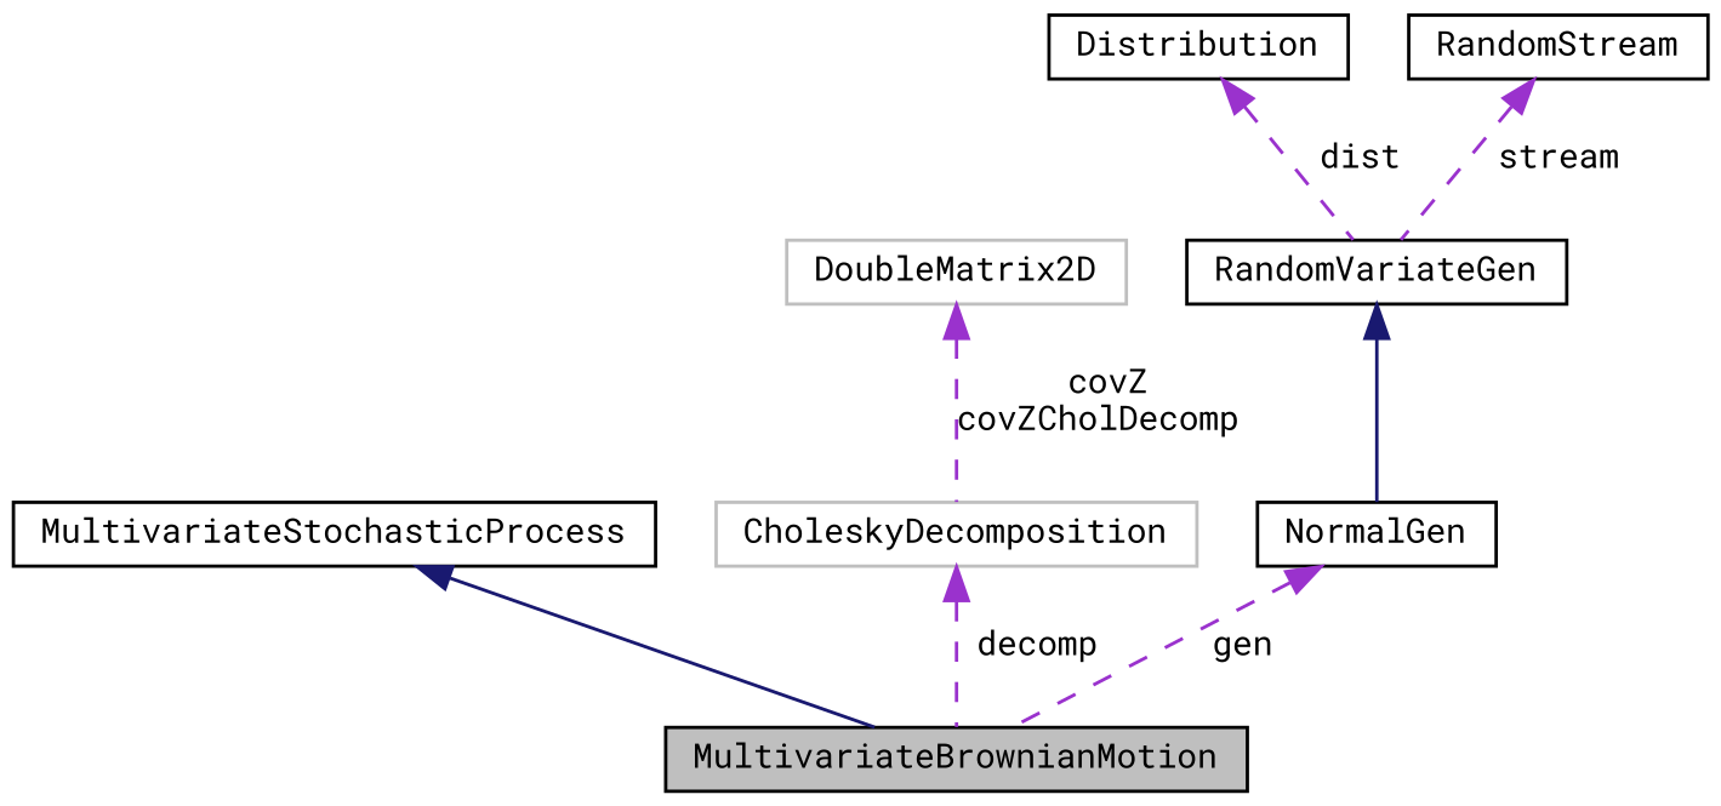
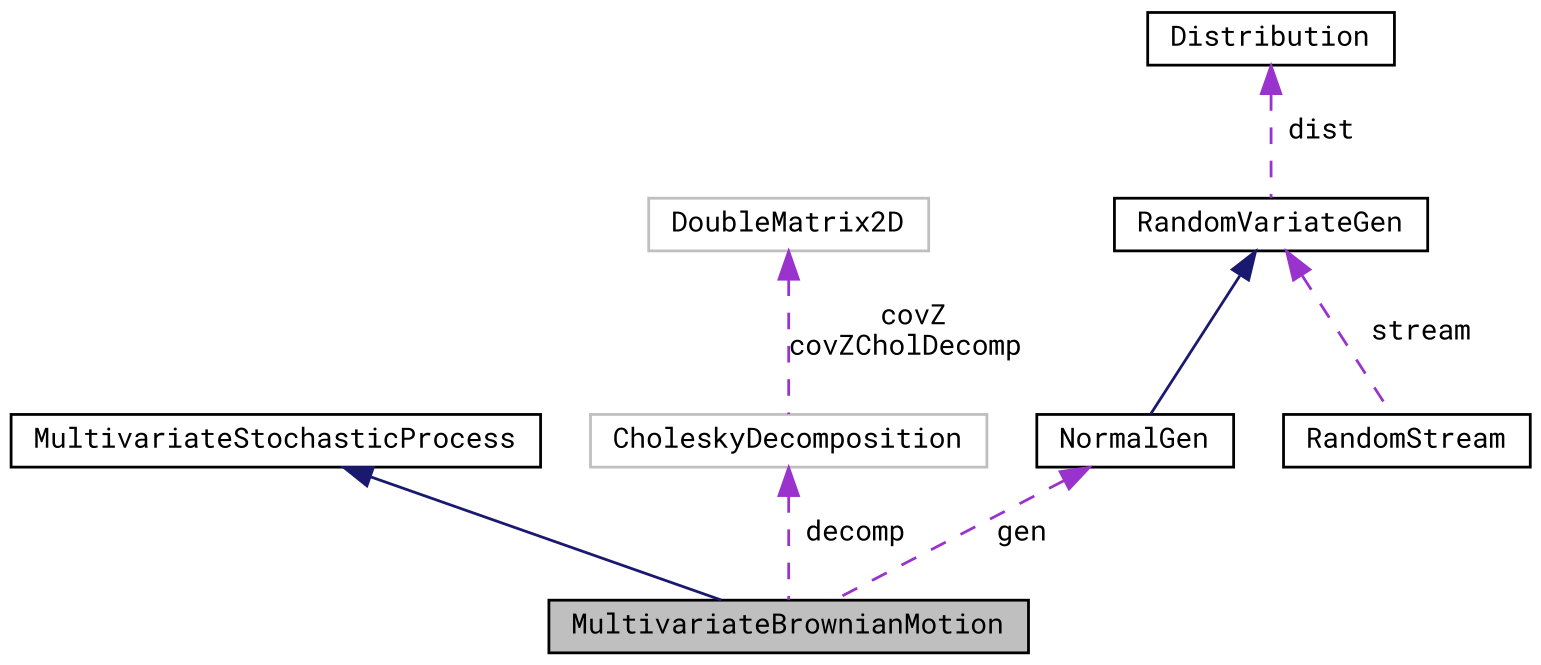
  digraph {
    fontname="Roboto Mono"
    node [color=black fontname="Roboto Mono" fontsize=10 shape=record]
    edge [color=darkorchid3 dir=back fontname="Roboto Mono" fontsize=10 labelfontname=Helvetica labelfontsize=10 style=dashed]
    n1 [fillcolor=grey75 fontcolor=black height=0.2 label=MultivariateBrownianMotion style=filled width=0.4]
    n2 [height=0.2 label=MultivariateStochasticProcess width=0.4]
    n3 [color=grey75 height=0.2 label=CholeskyDecomposition width=0.4]
    n4 [height=0.2 label=NormalGen width=0.4]
    n5 [height=0.2 label=RandomVariateGen width=0.4]
    n6 [height=0.2 label=Distribution width=0.4]
    n7 [height=0.2 label=RandomStream width=0.4]
    n8 [color=grey75 height=0.2 label=DoubleMatrix2D width=0.4]
    n2 -> n1 [color=midnightblue style=solid]
    n3 -> n1 [label=" decomp"]
    n4 -> n1 [label=" gen"]
    n5 -> n4 [color=midnightblue style=solid]
    n6 -> n5 [label=" dist"]
-   n7 -> n5 [label=" stream"]
+   n5 -> n7 [label=" stream"]
    n8 -> n3 [label=" covZ\ncovZCholDecomp"]
  }
